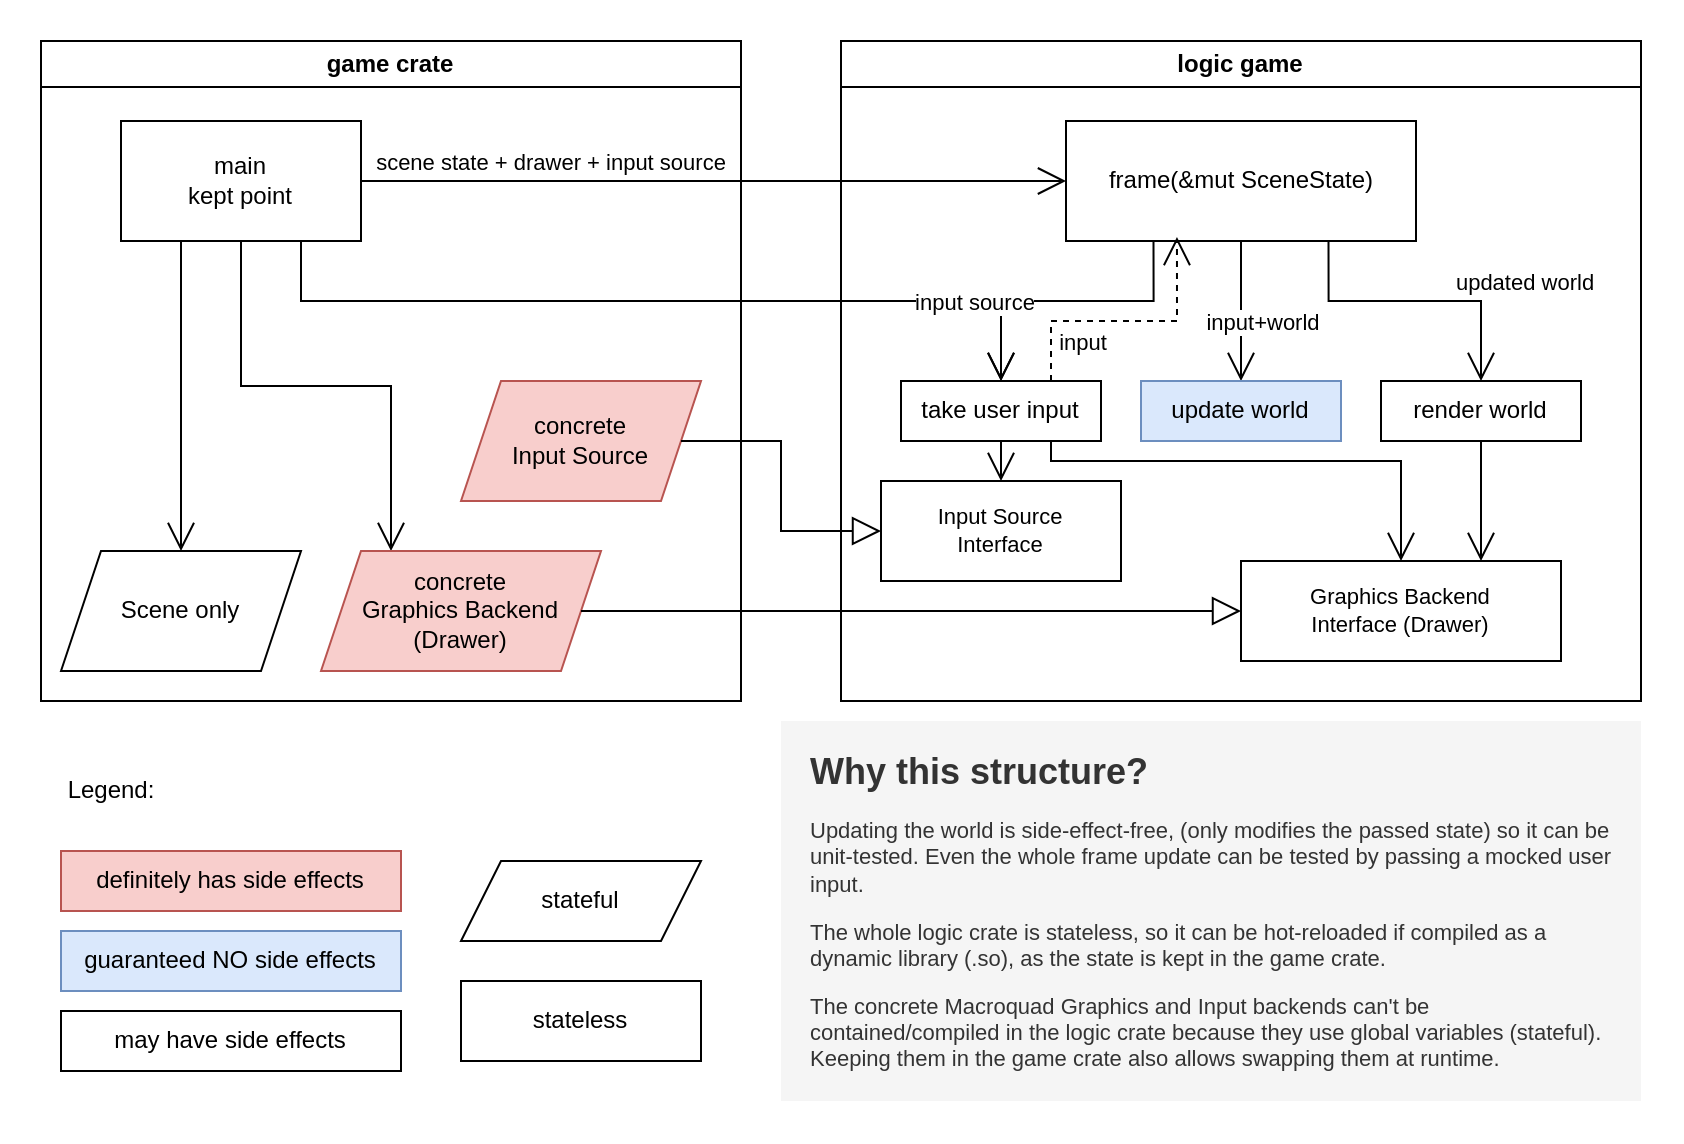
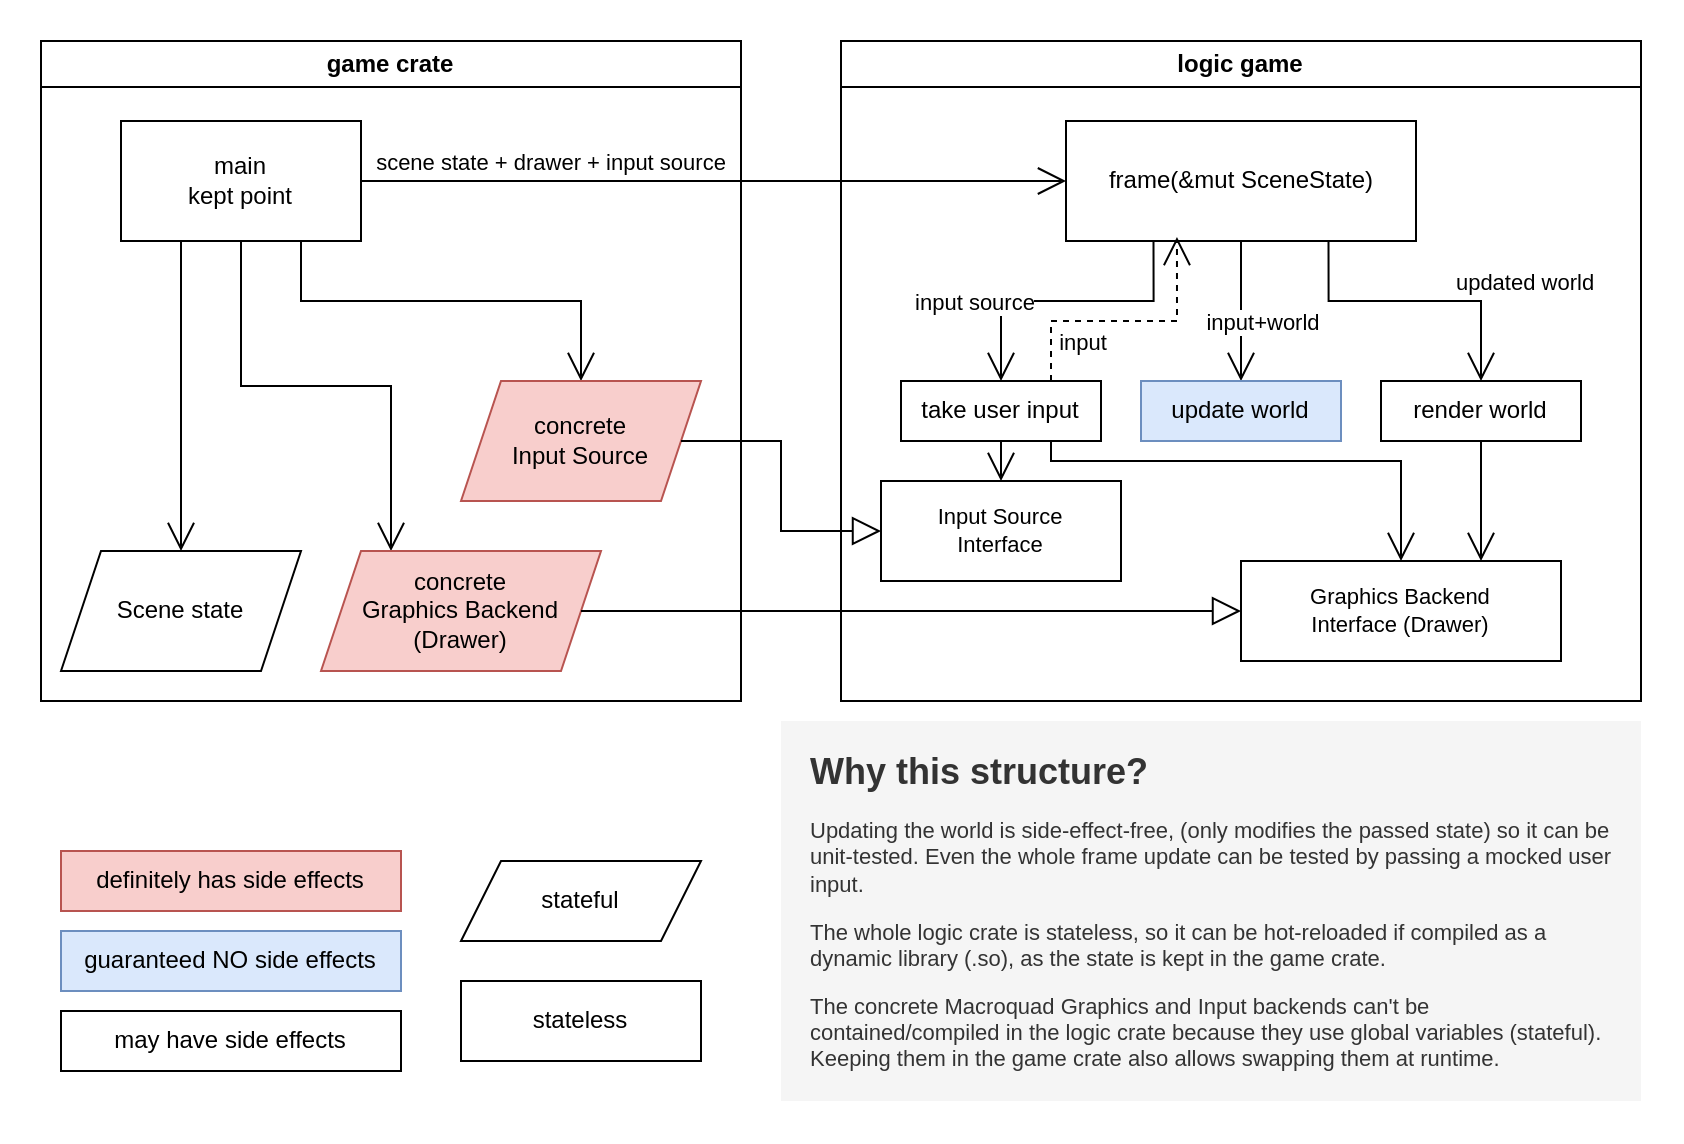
  <mxCell id="0" />
  <mxCell id="1" parent="0" />
  <mxCell id="2" value="game crate" style="swimlane;whiteSpace=wrap;html=1;" parent="1" vertex="1"><mxGeometry x="20" y="20" width="350" height="330" as="geometry" /></mxCell>
  <mxCell id="3" style="edgeStyle=orthogonalEdgeStyle;rounded=0;orthogonalLoop=1;jettySize=auto;html=1;entryX=0.5;entryY=0;entryDx=0;entryDy=0;endArrow=open;endFill=0;endSize=12;startSize=12;exitX=0.25;exitY=1;exitDx=0;exitDy=0;" parent="2" source="6" target="7" edge="1"><mxGeometry relative="1" as="geometry" /></mxCell>
  <mxCell id="4" style="edgeStyle=orthogonalEdgeStyle;rounded=0;orthogonalLoop=1;jettySize=auto;html=1;strokeColor=default;align=center;verticalAlign=middle;fontFamily=Helvetica;fontSize=11;fontColor=default;labelBackgroundColor=default;endArrow=open;endFill=0;endSize=12;entryX=0.25;entryY=0;entryDx=0;entryDy=0;exitX=0.5;exitY=1;exitDx=0;exitDy=0;" parent="2" source="6" target="8" edge="1"><mxGeometry relative="1" as="geometry"><mxPoint x="200" y="180" as="targetPoint" /></mxGeometry></mxCell>
- <mxCell id="5" style="edgeStyle=orthogonalEdgeStyle;rounded=0;orthogonalLoop=1;jettySize=auto;html=1;exitX=0.75;exitY=1;exitDx=0;exitDy=0;strokeColor=default;align=center;verticalAlign=middle;fontFamily=Helvetica;fontSize=11;fontColor=default;labelBackgroundColor=default;endArrow=open;endFill=0;endSize=12;" parent="2" source="6" target="19" edge="1"><mxGeometry relative="1" as="geometry" /></mxCell>
+ <mxCell id="5" style="edgeStyle=orthogonalEdgeStyle;rounded=0;orthogonalLoop=1;jettySize=auto;html=1;exitX=0.75;exitY=1;exitDx=0;exitDy=0;entryX=0.5;entryY=0;entryDx=0;entryDy=0;strokeColor=default;align=center;verticalAlign=middle;fontFamily=Helvetica;fontSize=11;fontColor=default;labelBackgroundColor=default;endArrow=open;endFill=0;endSize=12;" parent="2" source="6" target="9" edge="1"><mxGeometry relative="1" as="geometry" /></mxCell>
  <mxCell id="6" value="main&lt;div&gt;kept point&lt;/div&gt;" style="rounded=0;whiteSpace=wrap;html=1;" parent="2" vertex="1"><mxGeometry x="40" y="40" width="120" height="60" as="geometry" /></mxCell>
- <mxCell id="7" value="Scene only" style="rounded=0;whiteSpace=wrap;html=1;glass=0;shadow=0;shape=parallelogram;perimeter=parallelogramPerimeter;fixedSize=1;" parent="2" vertex="1"><mxGeometry x="10" y="255" width="120" height="60" as="geometry" /></mxCell>
+ <mxCell id="7" value="Scene state" style="rounded=0;whiteSpace=wrap;html=1;glass=0;shadow=0;shape=parallelogram;perimeter=parallelogramPerimeter;fixedSize=1;" parent="2" vertex="1"><mxGeometry x="10" y="255" width="120" height="60" as="geometry" /></mxCell>
  <mxCell id="8" value="concrete&lt;div&gt;Graphics&amp;nbsp;&lt;span style=&quot;background-color: initial;&quot;&gt;Backend&lt;/span&gt;&lt;/div&gt;&lt;div&gt;&lt;span style=&quot;background-color: initial;&quot;&gt;(Drawer)&lt;/span&gt;&lt;/div&gt;" style="rounded=0;whiteSpace=wrap;html=1;fillColor=#f8cecc;strokeColor=#b85450;shape=parallelogram;perimeter=parallelogramPerimeter;fixedSize=1;" parent="2" vertex="1"><mxGeometry x="140" y="255" width="140" height="60" as="geometry" /></mxCell>
  <mxCell id="9" value="concrete&lt;div&gt;Input Source&lt;/div&gt;" style="rounded=0;whiteSpace=wrap;html=1;fillColor=#f8cecc;strokeColor=#b85450;shape=parallelogram;perimeter=parallelogramPerimeter;fixedSize=1;" parent="2" vertex="1"><mxGeometry x="210" y="170" width="120" height="60" as="geometry" /></mxCell>
  <mxCell id="10" value="logic game" style="swimlane;whiteSpace=wrap;html=1;" parent="1" vertex="1"><mxGeometry x="420" y="20" width="400" height="330" as="geometry" /></mxCell>
  <mxCell id="11" style="edgeStyle=orthogonalEdgeStyle;rounded=0;orthogonalLoop=1;jettySize=auto;html=1;exitX=0.25;exitY=1;exitDx=0;exitDy=0;entryX=0.5;entryY=0;entryDx=0;entryDy=0;strokeColor=default;align=center;verticalAlign=middle;fontFamily=Helvetica;fontSize=11;fontColor=default;labelBackgroundColor=default;endArrow=open;endFill=0;endSize=12;" parent="10" source="17" target="19" edge="1"><mxGeometry relative="1" as="geometry" /></mxCell>
  <mxCell id="12" value="input source" style="edgeLabel;html=1;align=center;verticalAlign=middle;resizable=0;points=[];fontFamily=Helvetica;fontSize=11;fontColor=default;labelBackgroundColor=default;" parent="11" vertex="1" connectable="0"><mxGeometry x="0.27" y="-2" relative="1" as="geometry"><mxPoint x="-27" y="2" as="offset" /></mxGeometry></mxCell>
  <mxCell id="13" style="edgeStyle=orthogonalEdgeStyle;rounded=0;orthogonalLoop=1;jettySize=auto;html=1;exitX=0.75;exitY=1;exitDx=0;exitDy=0;entryX=0.5;entryY=0;entryDx=0;entryDy=0;strokeColor=default;align=center;verticalAlign=middle;fontFamily=Helvetica;fontSize=11;fontColor=default;labelBackgroundColor=default;endArrow=open;endFill=0;endSize=12;" parent="10" source="17" target="21" edge="1"><mxGeometry relative="1" as="geometry" /></mxCell>
  <mxCell id="14" value="updated world" style="edgeLabel;html=1;align=center;verticalAlign=middle;resizable=0;points=[];fontFamily=Helvetica;fontSize=11;fontColor=default;labelBackgroundColor=default;" parent="13" vertex="1" connectable="0"><mxGeometry x="0.192" y="4" relative="1" as="geometry"><mxPoint x="41" y="-6" as="offset" /></mxGeometry></mxCell>
  <mxCell id="15" style="edgeStyle=orthogonalEdgeStyle;rounded=0;orthogonalLoop=1;jettySize=auto;html=1;exitX=0.5;exitY=1;exitDx=0;exitDy=0;entryX=0.5;entryY=0;entryDx=0;entryDy=0;strokeColor=default;align=center;verticalAlign=middle;fontFamily=Helvetica;fontSize=11;fontColor=default;labelBackgroundColor=default;endArrow=open;endFill=0;endSize=12;" parent="10" source="17" target="20" edge="1"><mxGeometry relative="1" as="geometry" /></mxCell>
  <mxCell id="16" value="input+world" style="edgeLabel;html=1;align=center;verticalAlign=middle;resizable=0;points=[];fontFamily=Helvetica;fontSize=11;fontColor=default;labelBackgroundColor=default;" parent="15" vertex="1" connectable="0"><mxGeometry x="0.253" y="5" relative="1" as="geometry"><mxPoint x="5" y="-4" as="offset" /></mxGeometry></mxCell>
  <mxCell id="17" value="&lt;div style=&quot;&quot;&gt;&lt;span style=&quot;background-color: initial;&quot;&gt;frame(&amp;amp;mut SceneState&lt;/span&gt;&lt;span style=&quot;background-color: initial;&quot;&gt;)&lt;/span&gt;&lt;/div&gt;" style="rounded=0;whiteSpace=wrap;html=1;align=center;" parent="10" vertex="1"><mxGeometry x="112.5" y="40" width="175" height="60" as="geometry" /></mxCell>
  <mxCell id="18" style="edgeStyle=orthogonalEdgeStyle;rounded=0;orthogonalLoop=1;jettySize=auto;html=1;exitX=0.5;exitY=1;exitDx=0;exitDy=0;entryX=0.5;entryY=0;entryDx=0;entryDy=0;strokeColor=default;align=center;verticalAlign=middle;fontFamily=Helvetica;fontSize=11;fontColor=default;labelBackgroundColor=default;endArrow=open;endFill=0;endSize=12;" parent="10" source="19" target="25" edge="1"><mxGeometry relative="1" as="geometry" /></mxCell>
  <mxCell id="19" value="take user input" style="rounded=0;whiteSpace=wrap;html=1;" parent="10" vertex="1"><mxGeometry x="30" y="170" width="100" height="30" as="geometry" /></mxCell>
  <mxCell id="20" value="update world" style="rounded=0;whiteSpace=wrap;html=1;fillColor=#dae8fc;strokeColor=#6c8ebf;" parent="10" vertex="1"><mxGeometry x="150" y="170" width="100" height="30" as="geometry" /></mxCell>
  <mxCell id="21" value="render world" style="rounded=0;whiteSpace=wrap;html=1;" parent="10" vertex="1"><mxGeometry x="270" y="170" width="100" height="30" as="geometry" /></mxCell>
  <mxCell id="22" value="Graphics Backend&lt;div&gt;Interface (Drawer)&lt;/div&gt;" style="whiteSpace=wrap;html=1;fontFamily=Helvetica;fontSize=11;fontColor=default;labelBackgroundColor=default;" parent="10" vertex="1"><mxGeometry x="200" y="260" width="160" height="50" as="geometry" /></mxCell>
  <mxCell id="23" style="edgeStyle=orthogonalEdgeStyle;rounded=0;orthogonalLoop=1;jettySize=auto;html=1;entryX=0.5;entryY=0;entryDx=0;entryDy=0;strokeColor=default;align=center;verticalAlign=middle;fontFamily=Helvetica;fontSize=11;fontColor=default;labelBackgroundColor=default;endArrow=open;endFill=0;endSize=12;exitX=0.75;exitY=1;exitDx=0;exitDy=0;" parent="10" source="19" target="22" edge="1"><mxGeometry relative="1" as="geometry"><Array as="points"><mxPoint x="115" y="210" /><mxPoint x="290" y="210" /></Array></mxGeometry></mxCell>
  <mxCell id="24" style="edgeStyle=orthogonalEdgeStyle;rounded=0;orthogonalLoop=1;jettySize=auto;html=1;entryX=0.75;entryY=0;entryDx=0;entryDy=0;strokeColor=default;align=center;verticalAlign=middle;fontFamily=Helvetica;fontSize=11;fontColor=default;labelBackgroundColor=default;endArrow=open;endFill=0;endSize=12;exitX=0.5;exitY=1;exitDx=0;exitDy=0;" parent="10" source="21" target="22" edge="1"><mxGeometry relative="1" as="geometry"><Array as="points"><mxPoint x="320" y="220" /><mxPoint x="320" y="220" /></Array></mxGeometry></mxCell>
  <mxCell id="25" value="&lt;div&gt;Input Source&lt;/div&gt;&lt;div&gt;Interface&lt;/div&gt;" style="whiteSpace=wrap;html=1;fontFamily=Helvetica;fontSize=11;fontColor=default;labelBackgroundColor=default;" parent="10" vertex="1"><mxGeometry x="20" y="220" width="120" height="50" as="geometry" /></mxCell>
  <mxCell id="26" style="edgeStyle=orthogonalEdgeStyle;rounded=0;orthogonalLoop=1;jettySize=auto;html=1;exitX=0.75;exitY=0;exitDx=0;exitDy=0;entryX=0.317;entryY=0.967;entryDx=0;entryDy=0;entryPerimeter=0;strokeColor=default;align=center;verticalAlign=middle;fontFamily=Helvetica;fontSize=11;fontColor=default;labelBackgroundColor=default;endArrow=open;endFill=0;endSize=12;dashed=1;" parent="10" source="19" target="17" edge="1"><mxGeometry relative="1" as="geometry" /></mxCell>
  <mxCell id="27" value="input" style="edgeLabel;html=1;align=center;verticalAlign=middle;resizable=0;points=[];fontFamily=Helvetica;fontSize=11;fontColor=default;labelBackgroundColor=default;" parent="26" vertex="1" connectable="0"><mxGeometry x="0.334" y="2" relative="1" as="geometry"><mxPoint x="-45" y="12" as="offset" /></mxGeometry></mxCell>
- <mxCell id="28" value="Legend:" style="text;html=1;align=center;verticalAlign=middle;resizable=0;points=[];autosize=1;strokeColor=none;fillColor=none;" parent="1" vertex="1"><mxGeometry x="20" y="380" width="70" height="30" as="geometry" /></mxCell>
  <mxCell id="29" value="definitely has side effects" style="rounded=0;whiteSpace=wrap;html=1;fillColor=#f8cecc;strokeColor=#b85450;" parent="1" vertex="1"><mxGeometry x="30" y="425" width="170" height="30" as="geometry" /></mxCell>
  <mxCell id="30" value="guaranteed NO side effects" style="rounded=0;whiteSpace=wrap;html=1;fillColor=#dae8fc;strokeColor=#6c8ebf;" parent="1" vertex="1"><mxGeometry x="30" y="465" width="170" height="30" as="geometry" /></mxCell>
  <mxCell id="31" style="edgeStyle=orthogonalEdgeStyle;rounded=0;orthogonalLoop=1;jettySize=auto;html=1;entryX=0;entryY=0.5;entryDx=0;entryDy=0;strokeColor=default;align=center;verticalAlign=middle;fontFamily=Helvetica;fontSize=11;fontColor=default;labelBackgroundColor=default;endArrow=open;endFill=0;endSize=12;" parent="1" source="6" target="17" edge="1"><mxGeometry relative="1" as="geometry" /></mxCell>
  <mxCell id="32" value="scene state + drawer + input source" style="edgeLabel;html=1;align=center;verticalAlign=middle;resizable=0;points=[];fontFamily=Helvetica;fontSize=11;fontColor=default;labelBackgroundColor=default;" parent="31" vertex="1" connectable="0"><mxGeometry x="-0.642" y="2" relative="1" as="geometry"><mxPoint x="31" y="-8" as="offset" /></mxGeometry></mxCell>
  <mxCell id="33" style="edgeStyle=orthogonalEdgeStyle;rounded=0;orthogonalLoop=1;jettySize=auto;html=1;entryX=0;entryY=0.5;entryDx=0;entryDy=0;strokeColor=default;align=center;verticalAlign=middle;fontFamily=Helvetica;fontSize=11;fontColor=default;labelBackgroundColor=default;endArrow=block;endFill=0;endSize=12;" parent="1" source="8" target="22" edge="1"><mxGeometry relative="1" as="geometry" /></mxCell>
  <mxCell id="34" value="may have side effects" style="rounded=0;whiteSpace=wrap;html=1;" parent="1" vertex="1"><mxGeometry x="30" y="505" width="170" height="30" as="geometry" /></mxCell>
  <mxCell id="35" value="stateful" style="rounded=0;whiteSpace=wrap;html=1;glass=0;shadow=0;shape=parallelogram;perimeter=parallelogramPerimeter;fixedSize=1;" parent="1" vertex="1"><mxGeometry x="230" y="430" width="120" height="40" as="geometry" /></mxCell>
  <mxCell id="36" value="stateless" style="rounded=0;whiteSpace=wrap;html=1;glass=0;shadow=0;shape=label;fixedSize=1;" parent="1" vertex="1"><mxGeometry x="230" y="490" width="120" height="40" as="geometry" /></mxCell>
  <mxCell id="37" style="edgeStyle=orthogonalEdgeStyle;rounded=0;orthogonalLoop=1;jettySize=auto;html=1;entryX=0;entryY=0.5;entryDx=0;entryDy=0;strokeColor=default;align=center;verticalAlign=middle;fontFamily=Helvetica;fontSize=11;fontColor=default;labelBackgroundColor=default;endArrow=block;endFill=0;endSize=12;" parent="1" source="9" target="25" edge="1"><mxGeometry relative="1" as="geometry" /></mxCell>
  <mxCell id="38" value="&lt;h1 style=&quot;margin-top: 0px; font-size: 18px;&quot;&gt;Why this structure?&lt;/h1&gt;&lt;p&gt;Updating the world is side-effect-free, (only modifies the passed&amp;nbsp;state) so it can be unit-tested. Even the whole frame update can be&amp;nbsp;tested by passing a mocked user input&lt;span style=&quot;background-color: initial;&quot;&gt;.&lt;/span&gt;&lt;span style=&quot;background-color: initial;&quot;&gt;&lt;br&gt;&lt;/span&gt;&lt;/p&gt;&lt;p&gt;&lt;span style=&quot;background-color: initial;&quot;&gt;The whole logic crate is stateless, so it can be hot-reloaded if&amp;nbsp;&lt;/span&gt;&lt;span style=&quot;background-color: initial;&quot;&gt;compiled as&amp;nbsp;&lt;/span&gt;&lt;span style=&quot;background-color: initial;&quot;&gt;a dynamic library (.so), as the state is kept in the game crate.&lt;/span&gt;&lt;/p&gt;&lt;div&gt;The concrete Macroquad Graphics and Input backends can't be contained/compiled in the logic crate because they use global variables (stateful). Keeping them in the game crate also allows swapping them at runtime.&lt;/div&gt;" style="html=1;whiteSpace=wrap;overflow=hidden;rounded=0;fontFamily=Helvetica;fontSize=11;fontColor=#333333;labelBackgroundColor=none;horizontal=1;align=left;fillColor=#f5f5f5;strokeColor=none;spacing=15;" parent="1" vertex="1"><mxGeometry x="390" y="360" width="430" height="190" as="geometry" /></mxCell>
